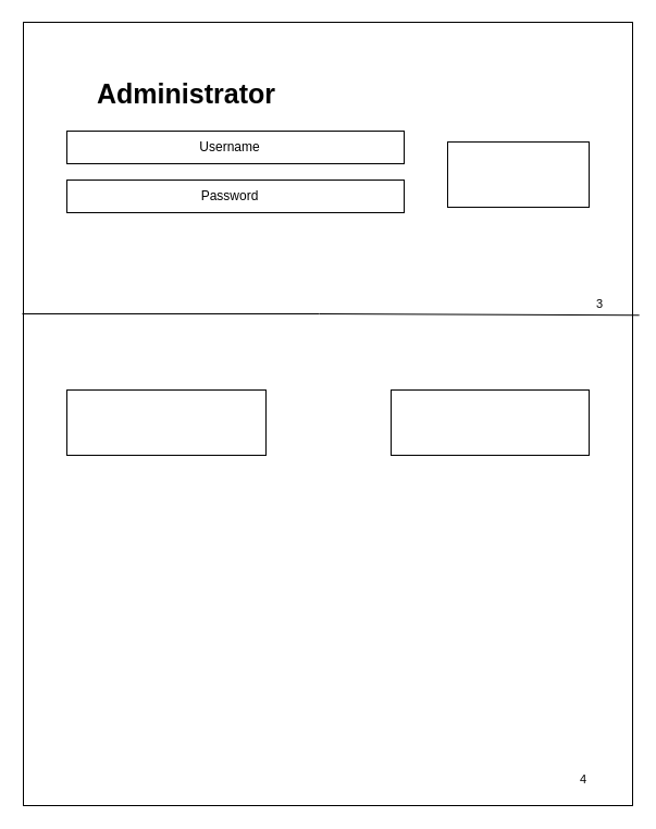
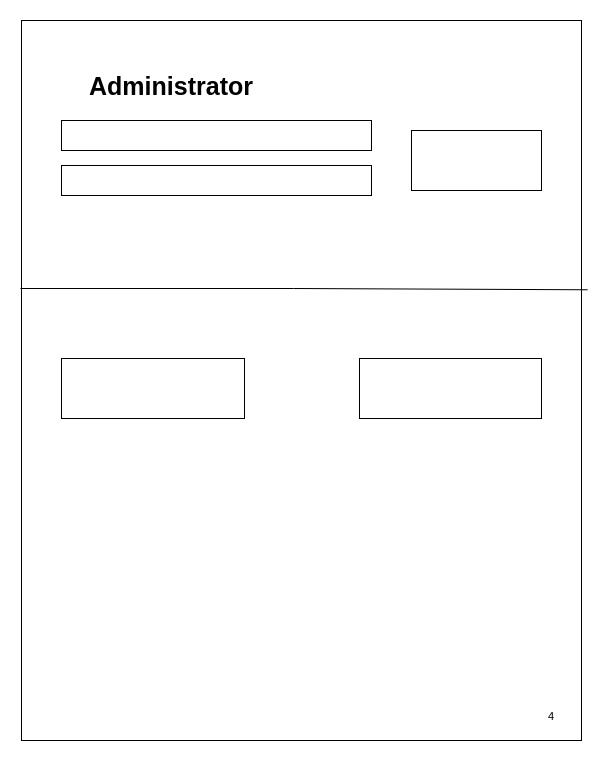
  <mxCell id="0" />
  <mxCell id="1" parent="0" />
  <mxCell id="2" value="" style="rounded=0;whiteSpace=wrap;html=1;direction=south;" parent="1" vertex="1"><mxGeometry x="21" y="20" width="560" height="720" as="geometry" /></mxCell>
  <mxCell id="3" value="" style="rounded=0;whiteSpace=wrap;html=1;" parent="1" vertex="1"><mxGeometry x="61" y="120" width="310" height="30" as="geometry" /></mxCell>
  <mxCell id="4" value="" style="rounded=0;whiteSpace=wrap;html=1;" parent="1" vertex="1"><mxGeometry x="411" y="130" width="130" height="60" as="geometry" /></mxCell>
- <mxCell id="5" value="Username" style="text;html=1;strokeColor=none;fillColor=none;align=center;verticalAlign=middle;whiteSpace=wrap;rounded=0;" parent="1" vertex="1"><mxGeometry x="181" y="120" width="60" height="30" as="geometry" /></mxCell>
  <mxCell id="6" value="" style="rounded=0;whiteSpace=wrap;html=1;" vertex="1" parent="1"><mxGeometry x="61" y="165" width="310" height="30" as="geometry" /></mxCell>
- <mxCell id="7" value="Password" style="text;html=1;strokeColor=none;fillColor=none;align=center;verticalAlign=middle;whiteSpace=wrap;rounded=0;" vertex="1" parent="1"><mxGeometry x="181" y="165" width="60" height="30" as="geometry" /></mxCell>
  <mxCell id="8" value="&lt;b&gt;&lt;font style=&quot;font-size: 25px&quot;&gt;Administrator&lt;/font&gt;&lt;/b&gt;" style="text;html=1;strokeColor=none;fillColor=none;align=center;verticalAlign=middle;whiteSpace=wrap;rounded=0;" vertex="1" parent="1"><mxGeometry x="81" y="50" width="180" height="70" as="geometry" /></mxCell>
  <mxCell id="9" value="" style="rounded=0;whiteSpace=wrap;html=1;fontSize=25;" vertex="1" parent="1"><mxGeometry x="359" y="358" width="182" height="60" as="geometry" /></mxCell>
  <mxCell id="10" value="" style="rounded=0;whiteSpace=wrap;html=1;fontSize=25;" vertex="1" parent="1"><mxGeometry x="61" y="358" width="183" height="60" as="geometry" /></mxCell>
  <mxCell id="11" value="" style="endArrow=none;html=1;rounded=0;fontSize=21;entryX=0.374;entryY=-0.011;entryDx=0;entryDy=0;entryPerimeter=0;" edge="1" parent="1" target="2"><mxGeometry width="50" height="50" relative="1" as="geometry"><mxPoint x="20" y="288" as="sourcePoint" /><mxPoint x="350" y="358" as="targetPoint" /><Array as="points"><mxPoint x="293" y="288" /></Array></mxGeometry></mxCell>
- <mxCell id="12" value="&lt;font style=&quot;font-size: 11px&quot;&gt;3&lt;/font&gt;" style="text;html=1;strokeColor=none;fillColor=none;align=center;verticalAlign=middle;whiteSpace=wrap;rounded=0;fontSize=21;" vertex="1" parent="1"><mxGeometry x="521" y="260" width="60" height="30" as="geometry" /></mxCell>
- <mxCell id="13" value="4" style="text;html=1;strokeColor=none;fillColor=none;align=center;verticalAlign=middle;whiteSpace=wrap;rounded=0;fontSize=11;" vertex="1" parent="1"><mxGeometry x="506" y="701" width="60" height="30" as="geometry" /></mxCell>
+ <mxCell id="13" value="4" style="text;html=1;strokeColor=none;fillColor=none;align=center;verticalAlign=middle;whiteSpace=wrap;rounded=0;fontSize=11;" vertex="1" parent="1"><mxGeometry x="521" y="701" width="60" height="30" as="geometry" /></mxCell>
